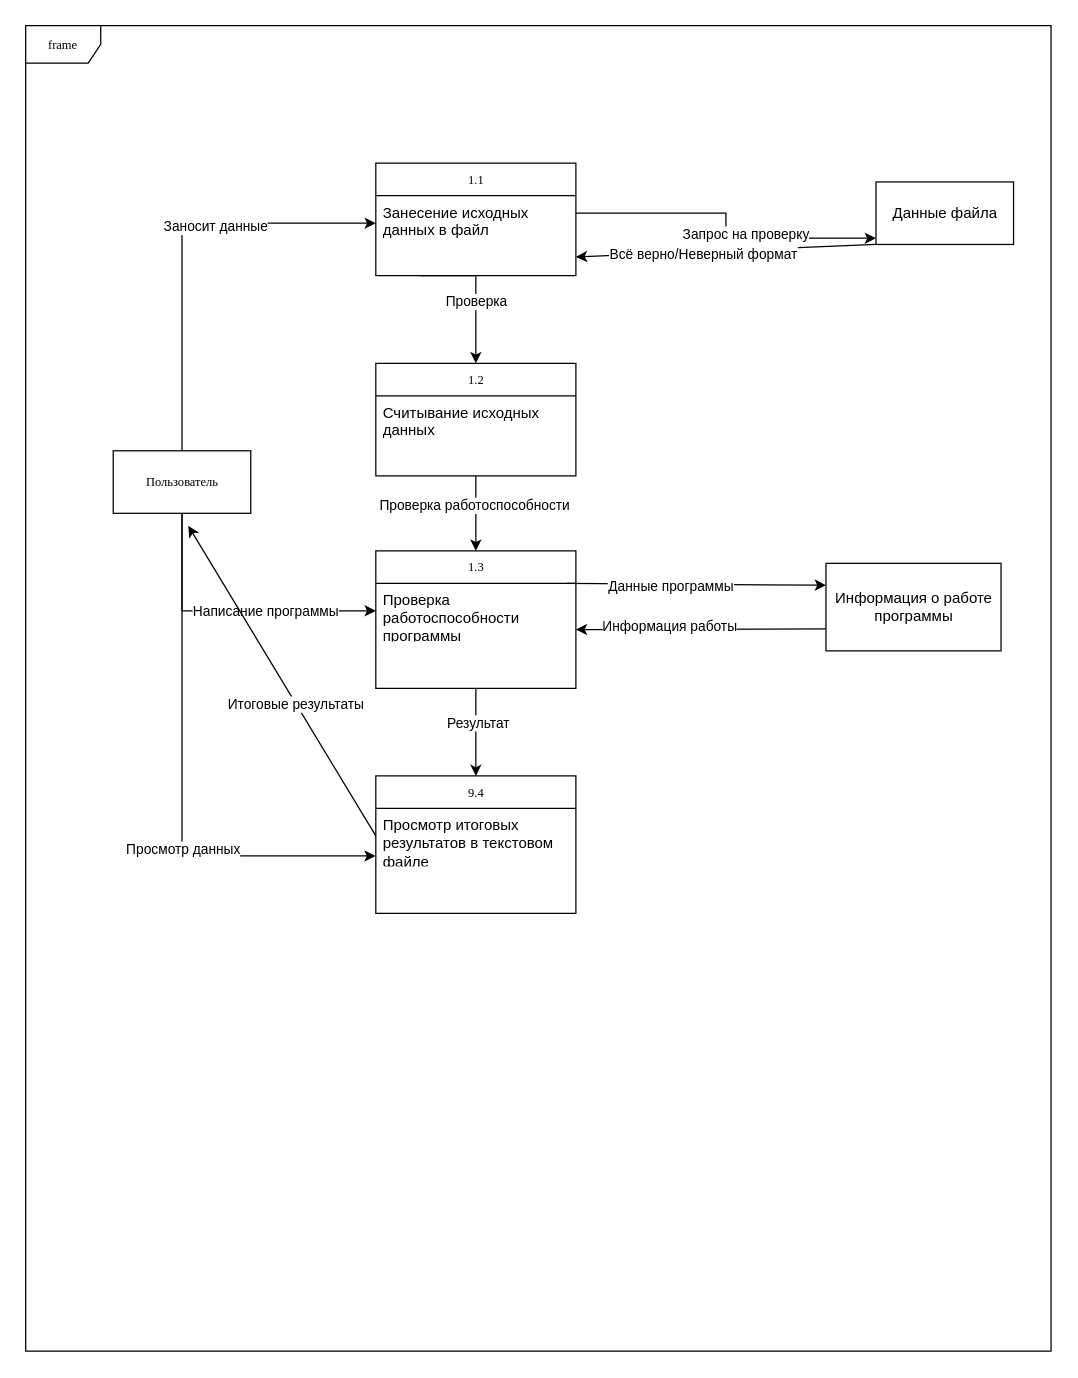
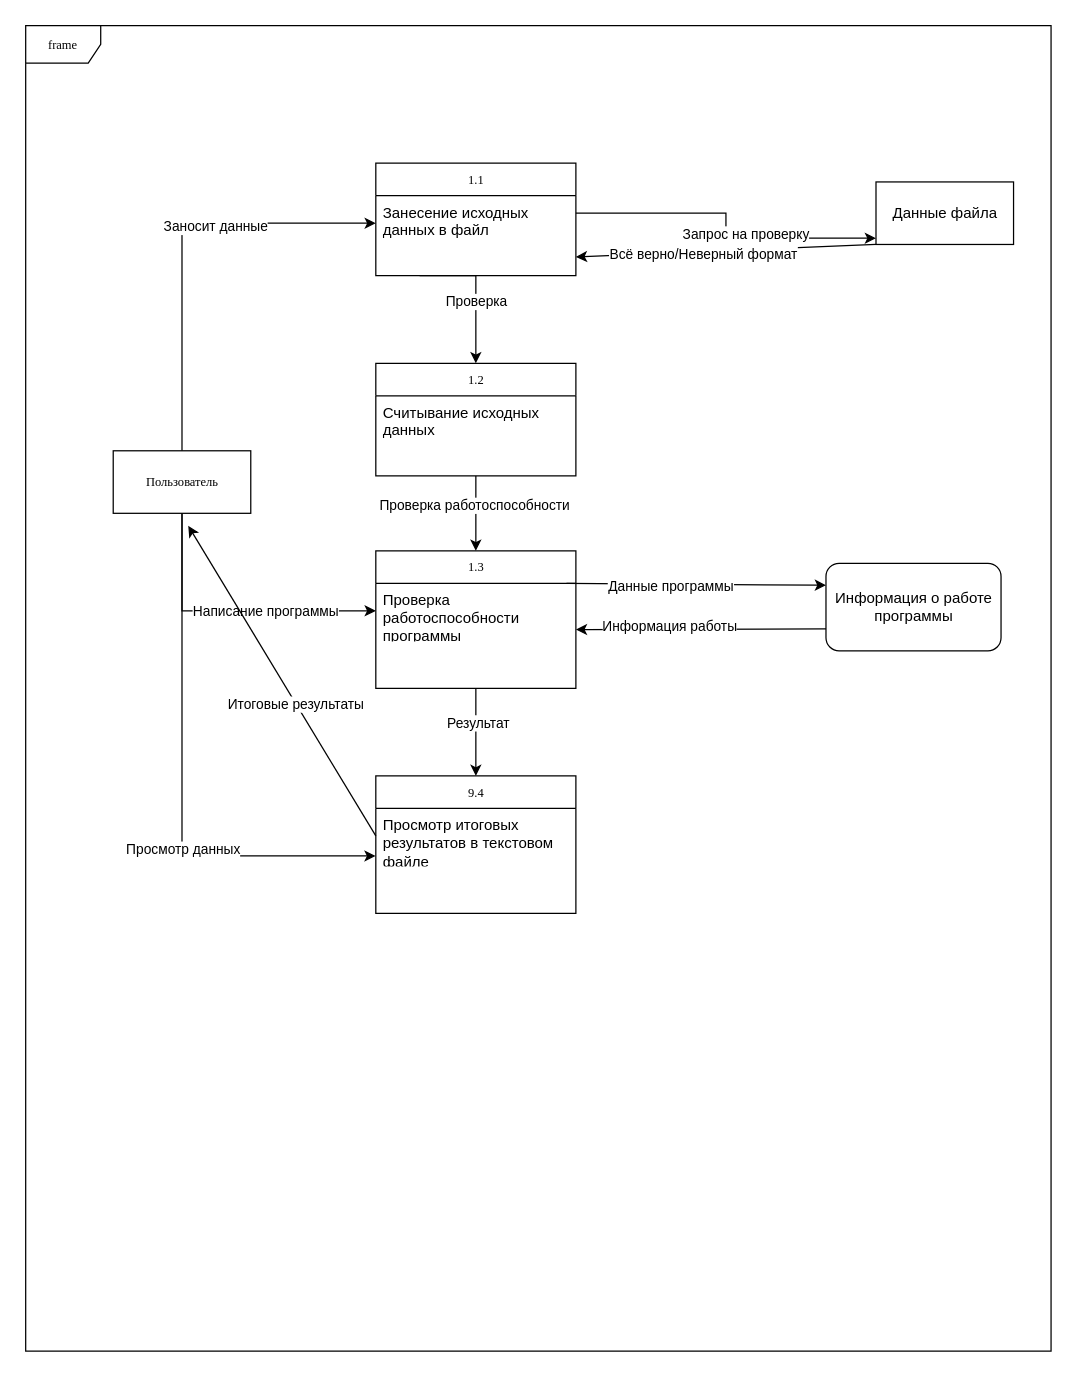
  <mxCell id="0" />
  <mxCell id="1" parent="0" />
  <mxCell id="2" value="frame" style="shape=umlFrame;whiteSpace=wrap;html=1;rounded=0;shadow=0;comic=0;labelBackgroundColor=none;strokeWidth=1;fontFamily=Verdana;fontSize=10;align=center;" parent="1" vertex="1"><mxGeometry x="20" y="20" width="820" height="1060" as="geometry" /></mxCell>
  <mxCell id="3" style="edgeStyle=orthogonalEdgeStyle;rounded=0;orthogonalLoop=1;jettySize=auto;html=1;entryX=0.5;entryY=0;entryDx=0;entryDy=0;" edge="1" parent="1" target="22"><mxGeometry relative="1" as="geometry"><mxPoint x="335" y="220" as="sourcePoint" /><Array as="points"><mxPoint x="380" y="220" /></Array></mxGeometry></mxCell>
  <mxCell id="4" value="Проверка&amp;nbsp;" style="edgeLabel;html=1;align=center;verticalAlign=middle;resizable=0;points=[];" vertex="1" connectable="0" parent="3"><mxGeometry x="0.123" y="1" relative="1" as="geometry"><mxPoint as="offset" /></mxGeometry></mxCell>
  <mxCell id="5" value="1.1" style="swimlane;html=1;fontStyle=0;childLayout=stackLayout;horizontal=1;startSize=26;fillColor=none;horizontalStack=0;resizeParent=1;resizeLast=0;collapsible=1;marginBottom=0;swimlaneFillColor=#ffffff;rounded=0;shadow=0;comic=0;labelBackgroundColor=none;strokeWidth=1;fontFamily=Verdana;fontSize=10;align=center;" parent="1" vertex="1"><mxGeometry x="300" y="130" width="160" height="90" as="geometry" /></mxCell>
  <mxCell id="6" value="Занесение исходных данных в файл" style="text;html=1;strokeColor=none;fillColor=none;align=left;verticalAlign=top;spacingLeft=4;spacingRight=4;whiteSpace=wrap;overflow=hidden;rotatable=0;points=[[0,0.5],[1,0.5]];portConstraint=eastwest;" parent="5" vertex="1"><mxGeometry y="26" width="160" height="44" as="geometry" /></mxCell>
  <mxCell id="7" style="edgeStyle=orthogonalEdgeStyle;rounded=0;orthogonalLoop=1;jettySize=auto;html=1;" edge="1" parent="1" source="13" target="6"><mxGeometry relative="1" as="geometry" /></mxCell>
  <mxCell id="8" value="Заносит данные" style="edgeLabel;html=1;align=center;verticalAlign=middle;resizable=0;points=[];" vertex="1" connectable="0" parent="7"><mxGeometry x="0.232" y="-2" relative="1" as="geometry"><mxPoint as="offset" /></mxGeometry></mxCell>
  <mxCell id="9" style="edgeStyle=orthogonalEdgeStyle;rounded=0;orthogonalLoop=1;jettySize=auto;html=1;entryX=-0.001;entryY=0.864;entryDx=0;entryDy=0;entryPerimeter=0;" edge="1" parent="1" source="13" target="19"><mxGeometry relative="1" as="geometry" /></mxCell>
  <mxCell id="10" value="Просмотр данных" style="edgeLabel;html=1;align=center;verticalAlign=middle;resizable=0;points=[];" vertex="1" connectable="0" parent="9"><mxGeometry x="0.248" relative="1" as="geometry"><mxPoint as="offset" /></mxGeometry></mxCell>
  <mxCell id="11" style="edgeStyle=orthogonalEdgeStyle;rounded=0;orthogonalLoop=1;jettySize=auto;html=1;" edge="1" parent="1" source="13" target="17"><mxGeometry relative="1" as="geometry" /></mxCell>
  <mxCell id="12" value="Написание программы" style="edgeLabel;html=1;align=center;verticalAlign=middle;resizable=0;points=[];" vertex="1" connectable="0" parent="11"><mxGeometry x="0.116" y="1" relative="1" as="geometry"><mxPoint x="14" y="1" as="offset" /></mxGeometry></mxCell>
  <mxCell id="13" value="Пользователь" style="html=1;rounded=0;shadow=0;comic=0;labelBackgroundColor=none;strokeWidth=1;fontFamily=Verdana;fontSize=10;align=center;" parent="1" vertex="1"><mxGeometry x="90" y="360" width="110" height="50" as="geometry" /></mxCell>
  <mxCell id="14" style="edgeStyle=orthogonalEdgeStyle;rounded=0;orthogonalLoop=1;jettySize=auto;html=1;" edge="1" parent="1" source="16" target="18"><mxGeometry relative="1" as="geometry"><Array as="points"><mxPoint x="380" y="580" /><mxPoint x="380" y="580" /></Array></mxGeometry></mxCell>
  <mxCell id="15" value="Результат" style="edgeLabel;html=1;align=center;verticalAlign=middle;resizable=0;points=[];" vertex="1" connectable="0" parent="14"><mxGeometry x="-0.231" y="1" relative="1" as="geometry"><mxPoint as="offset" /></mxGeometry></mxCell>
  <mxCell id="16" value="1.3" style="swimlane;html=1;fontStyle=0;childLayout=stackLayout;horizontal=1;startSize=26;fillColor=none;horizontalStack=0;resizeParent=1;resizeLast=0;collapsible=1;marginBottom=0;swimlaneFillColor=#ffffff;rounded=0;shadow=0;comic=0;labelBackgroundColor=none;strokeWidth=1;fontFamily=Verdana;fontSize=10;align=center;" vertex="1" parent="1"><mxGeometry x="300" y="440" width="160" height="110" as="geometry" /></mxCell>
  <mxCell id="17" value="Проверка работоспособности программы" style="text;html=1;strokeColor=none;fillColor=none;align=left;verticalAlign=top;spacingLeft=4;spacingRight=4;whiteSpace=wrap;overflow=hidden;rotatable=0;points=[[0,0.5],[1,0.5]];portConstraint=eastwest;" vertex="1" parent="16"><mxGeometry y="26" width="160" height="44" as="geometry" /></mxCell>
  <mxCell id="18" value="9.4" style="swimlane;html=1;fontStyle=0;childLayout=stackLayout;horizontal=1;startSize=26;fillColor=none;horizontalStack=0;resizeParent=1;resizeLast=0;collapsible=1;marginBottom=0;swimlaneFillColor=#ffffff;rounded=0;shadow=0;comic=0;labelBackgroundColor=none;strokeWidth=1;fontFamily=Verdana;fontSize=10;align=center;" vertex="1" parent="1"><mxGeometry x="300" y="620" width="160" height="110" as="geometry" /></mxCell>
  <mxCell id="19" value="Просмотр итоговых результатов в текстовом файле" style="text;html=1;strokeColor=none;fillColor=none;align=left;verticalAlign=top;spacingLeft=4;spacingRight=4;whiteSpace=wrap;overflow=hidden;rotatable=0;points=[[0,0.5],[1,0.5]];portConstraint=eastwest;" vertex="1" parent="18"><mxGeometry y="26" width="160" height="44" as="geometry" /></mxCell>
  <mxCell id="20" style="edgeStyle=orthogonalEdgeStyle;rounded=0;orthogonalLoop=1;jettySize=auto;html=1;" edge="1" parent="1" source="22" target="16"><mxGeometry relative="1" as="geometry"><Array as="points"><mxPoint x="380" y="430" /><mxPoint x="380" y="430" /></Array></mxGeometry></mxCell>
  <mxCell id="21" value="Проверка работоспособности" style="edgeLabel;html=1;align=center;verticalAlign=middle;resizable=0;points=[];" vertex="1" connectable="0" parent="20"><mxGeometry x="-0.219" y="-2" relative="1" as="geometry"><mxPoint as="offset" /></mxGeometry></mxCell>
  <mxCell id="22" value="1.2" style="swimlane;html=1;fontStyle=0;childLayout=stackLayout;horizontal=1;startSize=26;fillColor=none;horizontalStack=0;resizeParent=1;resizeLast=0;collapsible=1;marginBottom=0;swimlaneFillColor=#ffffff;rounded=0;shadow=0;comic=0;labelBackgroundColor=none;strokeWidth=1;fontFamily=Verdana;fontSize=10;align=center;" vertex="1" parent="1"><mxGeometry x="300" y="290" width="160" height="90" as="geometry" /></mxCell>
  <mxCell id="23" value="Считывание исходных данных&amp;nbsp;" style="text;html=1;strokeColor=none;fillColor=none;align=left;verticalAlign=top;spacingLeft=4;spacingRight=4;whiteSpace=wrap;overflow=hidden;rotatable=0;points=[[0,0.5],[1,0.5]];portConstraint=eastwest;" vertex="1" parent="22"><mxGeometry y="26" width="160" height="44" as="geometry" /></mxCell>
  <mxCell id="24" value="" style="endArrow=classic;html=1;exitX=0;exitY=0.5;exitDx=0;exitDy=0;" edge="1" parent="1" source="19"><mxGeometry width="50" height="50" relative="1" as="geometry"><mxPoint x="210" y="600" as="sourcePoint" /><mxPoint x="150" y="420" as="targetPoint" /></mxGeometry></mxCell>
  <mxCell id="25" value="Итоговые результаты" style="edgeLabel;html=1;align=center;verticalAlign=middle;resizable=0;points=[];" vertex="1" connectable="0" parent="24"><mxGeometry x="-0.148" relative="1" as="geometry"><mxPoint x="-1" as="offset" /></mxGeometry></mxCell>
  <mxCell id="26" value="Данные файла" style="html=1;" vertex="1" parent="1"><mxGeometry x="700" y="145" width="110" height="50" as="geometry" /></mxCell>
  <mxCell id="27" style="edgeStyle=orthogonalEdgeStyle;rounded=0;orthogonalLoop=1;jettySize=auto;html=1;" edge="1" parent="1" source="6" target="26"><mxGeometry relative="1" as="geometry"><Array as="points"><mxPoint x="580" y="170" /><mxPoint x="580" y="190" /></Array></mxGeometry></mxCell>
  <mxCell id="28" value="Запрос на проверку" style="edgeLabel;html=1;align=center;verticalAlign=middle;resizable=0;points=[];" vertex="1" connectable="0" parent="27"><mxGeometry x="0.191" y="4" relative="1" as="geometry"><mxPoint as="offset" /></mxGeometry></mxCell>
  <mxCell id="29" value="" style="endArrow=classic;html=1;exitX=0;exitY=1;exitDx=0;exitDy=0;" edge="1" parent="1" source="26"><mxGeometry width="50" height="50" relative="1" as="geometry"><mxPoint x="640" y="360" as="sourcePoint" /><mxPoint x="460" y="205" as="targetPoint" /></mxGeometry></mxCell>
  <mxCell id="30" value="Всё верно/Неверный формат" style="edgeLabel;html=1;align=center;verticalAlign=middle;resizable=0;points=[];" vertex="1" connectable="0" parent="29"><mxGeometry x="0.158" y="2" relative="1" as="geometry"><mxPoint as="offset" /></mxGeometry></mxCell>
- <mxCell id="31" value="Информация о работе &lt;br&gt;программы" style="html=1;" vertex="1" parent="1"><mxGeometry x="660" y="450" width="140" height="70" as="geometry" /></mxCell>
+ <mxCell id="31" value="Информация о работе &lt;br&gt;программы" style="html=1;rounded=1;" vertex="1" parent="1"><mxGeometry x="660" y="450" width="140" height="70" as="geometry" /></mxCell>
  <mxCell id="32" value="" style="endArrow=classic;html=1;exitX=0.953;exitY=0.001;exitDx=0;exitDy=0;exitPerimeter=0;entryX=0;entryY=0.25;entryDx=0;entryDy=0;" edge="1" parent="1" source="17" target="31"><mxGeometry width="50" height="50" relative="1" as="geometry"><mxPoint x="570" y="460" as="sourcePoint" /><mxPoint x="620" y="466" as="targetPoint" /></mxGeometry></mxCell>
  <mxCell id="33" value="Данные программы" style="edgeLabel;html=1;align=center;verticalAlign=middle;resizable=0;points=[];" vertex="1" connectable="0" parent="32"><mxGeometry x="-0.197" y="-2" relative="1" as="geometry"><mxPoint as="offset" /></mxGeometry></mxCell>
  <mxCell id="34" value="" style="endArrow=classic;html=1;exitX=0;exitY=0.75;exitDx=0;exitDy=0;" edge="1" parent="1" source="31"><mxGeometry width="50" height="50" relative="1" as="geometry"><mxPoint x="570" y="620" as="sourcePoint" /><mxPoint x="460" y="503" as="targetPoint" /></mxGeometry></mxCell>
  <mxCell id="35" value="Информация работы" style="edgeLabel;html=1;align=center;verticalAlign=middle;resizable=0;points=[];" vertex="1" connectable="0" parent="34"><mxGeometry x="0.254" y="-2" relative="1" as="geometry"><mxPoint as="offset" /></mxGeometry></mxCell>
